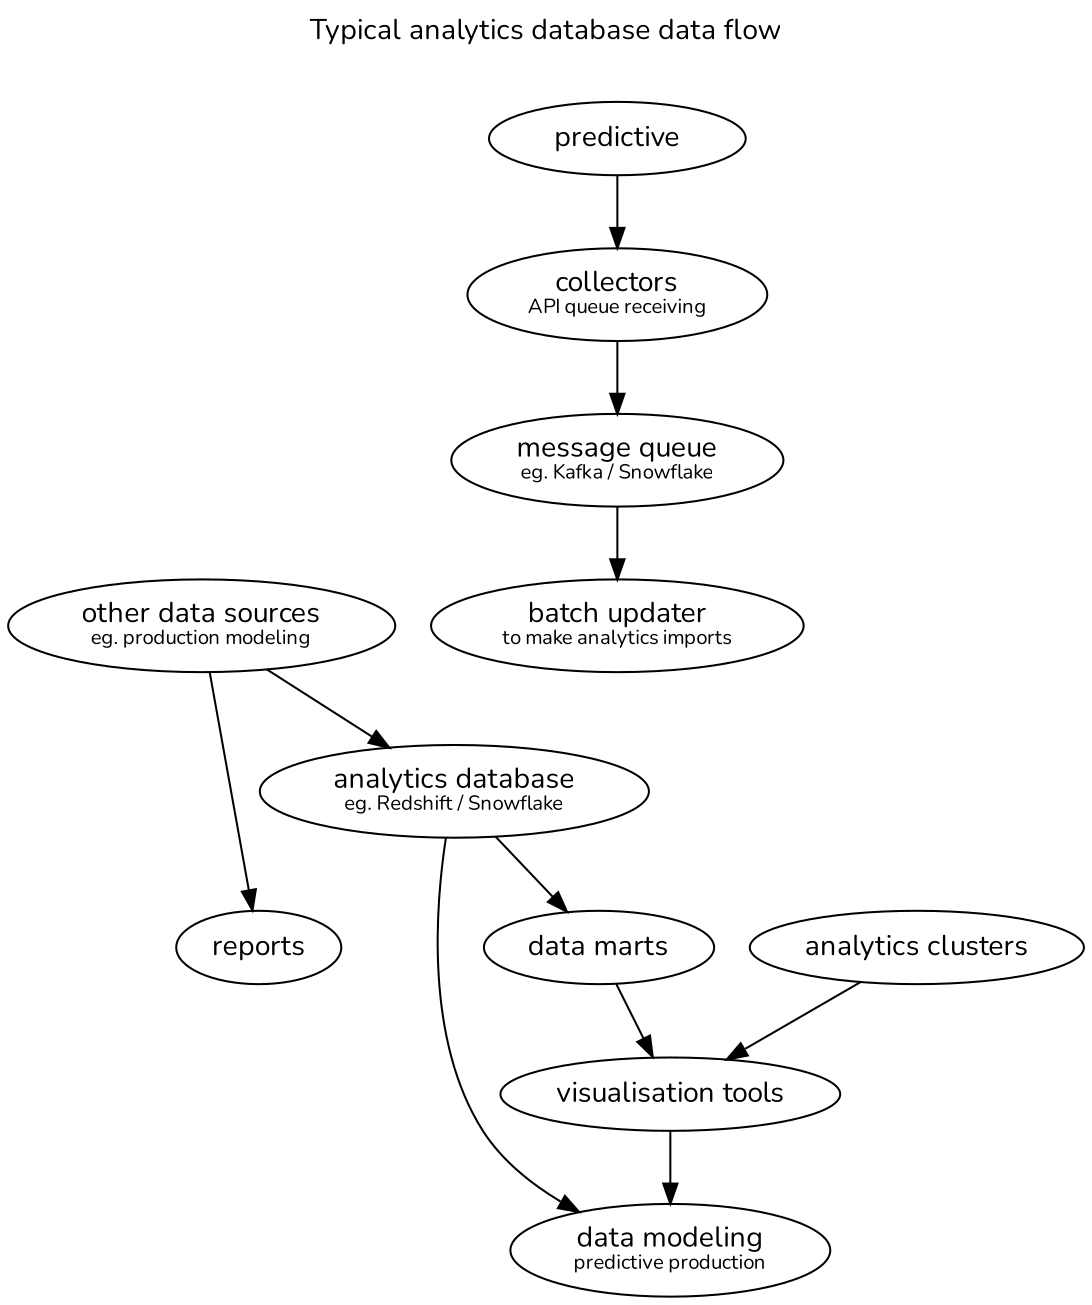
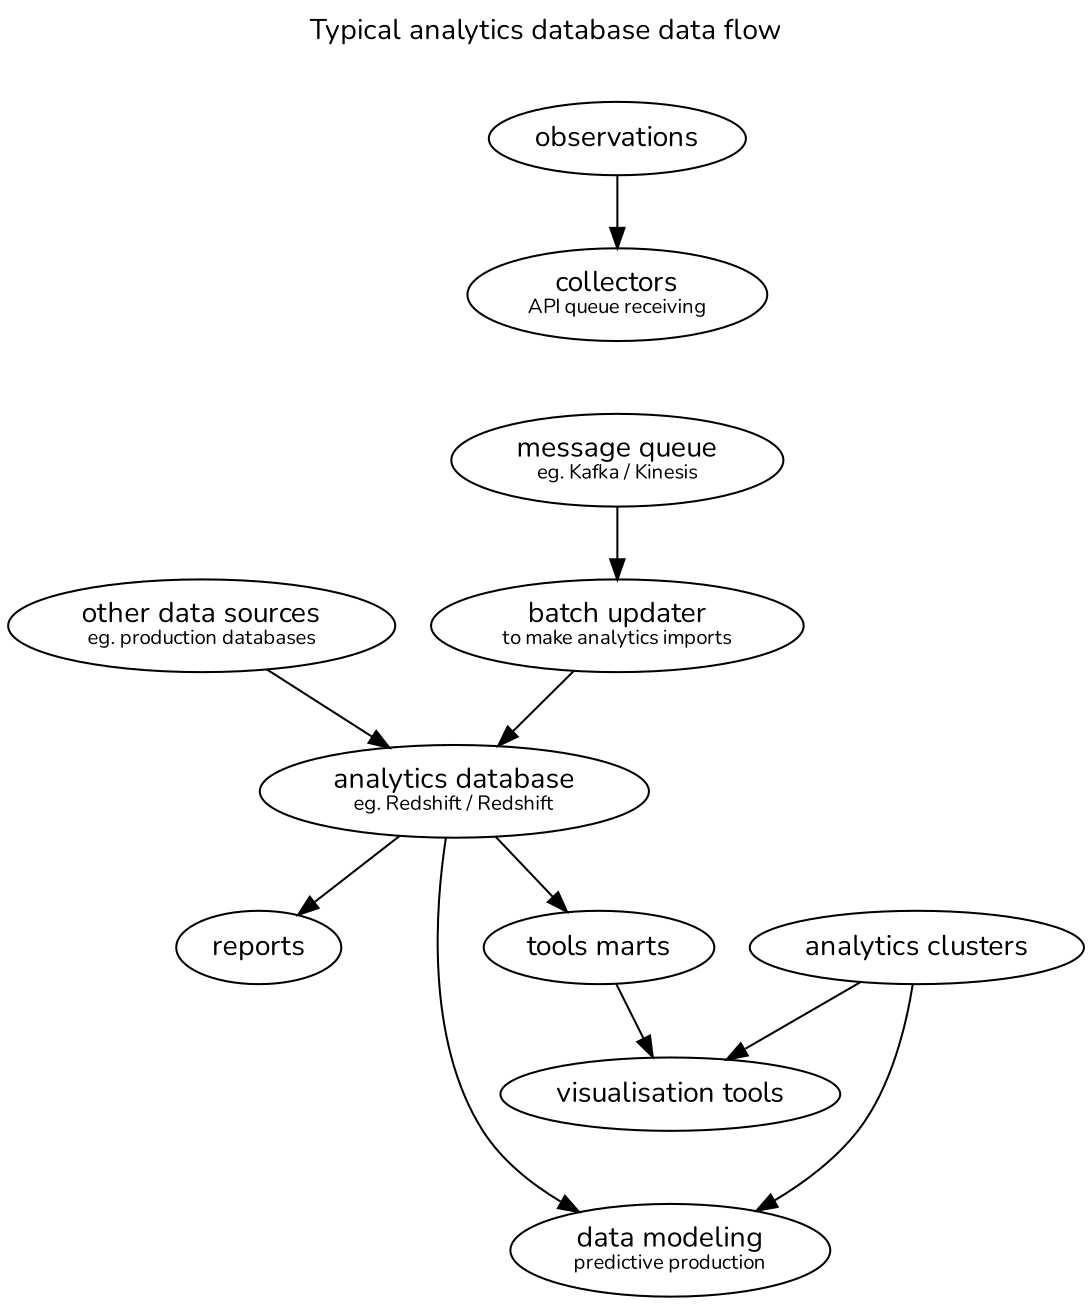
  digraph {
    fontname=Nunito
    label="Typical analytics database data flow"
    labelloc=top
    node [fontname=Nunito]
    edge [fontname=Nunito]
    n1 [label=<collectors<br/><font point-size="10">API queue receiving</font>>]
-   n2 [label=<message queue<br/><font point-size="10">eg. Kafka / Snowflake</font>>]
+   n2 [label=<message queue<br/><font point-size="10">eg. Kafka / Kinesis</font>>]
    n3 [label=<batch updater<br/><font point-size="10">to make analytics imports</font>>]
-   n4 [label=<analytics database<br/><font point-size="10">eg. Redshift / Snowflake</font>>]
+   n4 [label=<analytics database<br/><font point-size="10">eg. Redshift / Redshift</font>>]
    reports
-   "data marts"
+   "data marts" [label="tools marts"]
    n7 [label=<data modeling<br/><font point-size="10">predictive production</font>>]
    "visualisation tools"
    "analytics clusters"
-   n10 [label=<other data sources<br/><font point-size="10">eg. production modeling</font>>]
-   observations [label=predictive]
-   n1 -> n2
+   n10 [label=<other data sources<br/><font point-size="10">eg. production databases</font>>]
+   observations
    n2 -> n3
-   n10 -> reports
+   n3 -> n4
+   n4 -> reports
    n4 -> "data marts"
    n4 -> n7
    "data marts" -> "visualisation tools"
-   "visualisation tools" -> n7
+   "analytics clusters" -> n7
    "analytics clusters" -> "visualisation tools"
    n10 -> n4
    observations -> n1
  }
